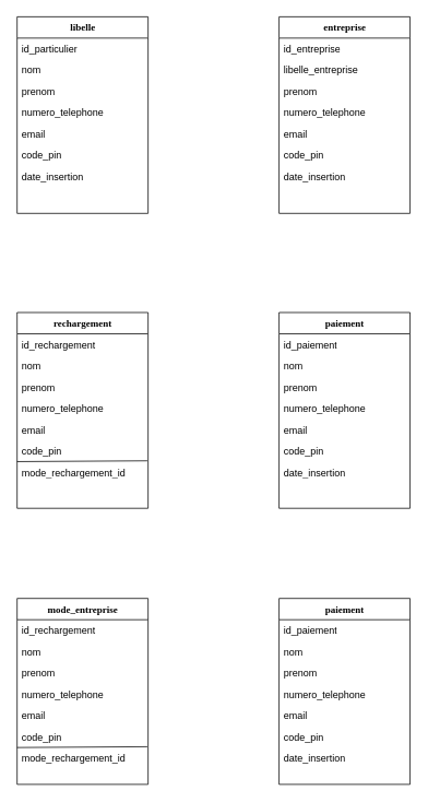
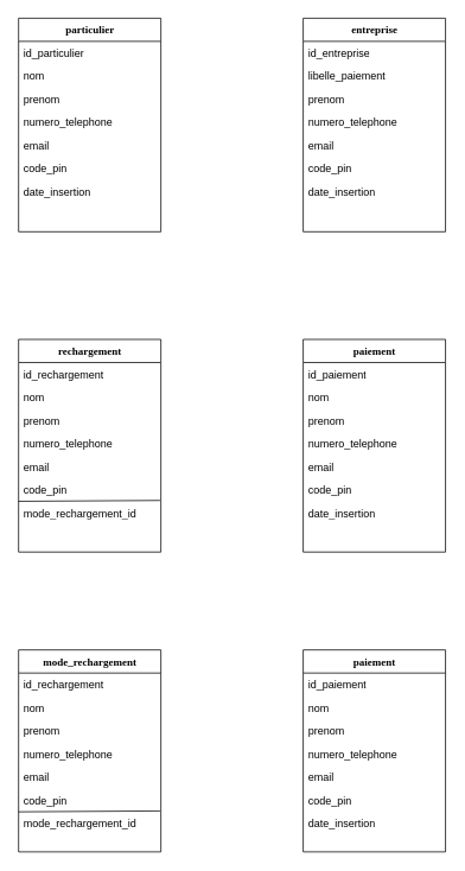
  <mxCell id="0" />
  <mxCell id="1" parent="0" />
- <mxCell id="2" value="libelle" style="swimlane;html=1;fontStyle=1;align=center;verticalAlign=top;childLayout=stackLayout;horizontal=1;startSize=26;horizontalStack=0;resizeParent=1;resizeLast=0;collapsible=1;marginBottom=0;swimlaneFillColor=#ffffff;rounded=0;shadow=0;comic=0;labelBackgroundColor=none;strokeWidth=1;fillColor=none;fontFamily=Verdana;fontSize=12" parent="1" vertex="1"><mxGeometry x="20" y="20" width="160" height="240" as="geometry" /></mxCell>
+ <mxCell id="2" value="particulier" style="swimlane;html=1;fontStyle=1;align=center;verticalAlign=top;childLayout=stackLayout;horizontal=1;startSize=26;horizontalStack=0;resizeParent=1;resizeLast=0;collapsible=1;marginBottom=0;swimlaneFillColor=#ffffff;rounded=0;shadow=0;comic=0;labelBackgroundColor=none;strokeWidth=1;fillColor=none;fontFamily=Verdana;fontSize=12" parent="1" vertex="1"><mxGeometry x="20" y="20" width="160" height="240" as="geometry" /></mxCell>
  <mxCell id="3" value="id_particulier&lt;br&gt;" style="text;html=1;strokeColor=none;fillColor=none;align=left;verticalAlign=top;spacingLeft=4;spacingRight=4;whiteSpace=wrap;overflow=hidden;rotatable=0;points=[[0,0.5],[1,0.5]];portConstraint=eastwest;" parent="2" vertex="1"><mxGeometry y="26" width="160" height="26" as="geometry" /></mxCell>
  <mxCell id="4" value="nom&lt;br&gt;" style="text;html=1;strokeColor=none;fillColor=none;align=left;verticalAlign=top;spacingLeft=4;spacingRight=4;whiteSpace=wrap;overflow=hidden;rotatable=0;points=[[0,0.5],[1,0.5]];portConstraint=eastwest;" parent="2" vertex="1"><mxGeometry y="52" width="160" height="26" as="geometry" /></mxCell>
  <mxCell id="5" value="prenom&lt;br&gt;" style="text;html=1;strokeColor=none;fillColor=none;align=left;verticalAlign=top;spacingLeft=4;spacingRight=4;whiteSpace=wrap;overflow=hidden;rotatable=0;points=[[0,0.5],[1,0.5]];portConstraint=eastwest;" parent="2" vertex="1"><mxGeometry y="78" width="160" height="26" as="geometry" /></mxCell>
  <mxCell id="6" value="numero_telephone" style="text;html=1;strokeColor=none;fillColor=none;align=left;verticalAlign=top;spacingLeft=4;spacingRight=4;whiteSpace=wrap;overflow=hidden;rotatable=0;points=[[0,0.5],[1,0.5]];portConstraint=eastwest;" parent="2" vertex="1"><mxGeometry y="104" width="160" height="26" as="geometry" /></mxCell>
  <mxCell id="7" value="email" style="text;html=1;strokeColor=none;fillColor=none;align=left;verticalAlign=top;spacingLeft=4;spacingRight=4;whiteSpace=wrap;overflow=hidden;rotatable=0;points=[[0,0.5],[1,0.5]];portConstraint=eastwest;" parent="2" vertex="1"><mxGeometry y="130" width="160" height="26" as="geometry" /></mxCell>
  <mxCell id="8" value="code_pin" style="text;html=1;strokeColor=none;fillColor=none;align=left;verticalAlign=top;spacingLeft=4;spacingRight=4;whiteSpace=wrap;overflow=hidden;rotatable=0;points=[[0,0.5],[1,0.5]];portConstraint=eastwest;" vertex="1" parent="2"><mxGeometry y="156" width="160" height="26" as="geometry" /></mxCell>
  <mxCell id="9" value="date_insertion&lt;br&gt;" style="text;html=1;strokeColor=none;fillColor=none;align=left;verticalAlign=top;spacingLeft=4;spacingRight=4;whiteSpace=wrap;overflow=hidden;rotatable=0;points=[[0,0.5],[1,0.5]];portConstraint=eastwest;" vertex="1" parent="2"><mxGeometry y="182" width="160" height="26" as="geometry" /></mxCell>
  <mxCell id="10" value="entreprise" style="swimlane;html=1;fontStyle=1;align=center;verticalAlign=top;childLayout=stackLayout;horizontal=1;startSize=26;horizontalStack=0;resizeParent=1;resizeLast=0;collapsible=1;marginBottom=0;swimlaneFillColor=#ffffff;rounded=0;shadow=0;comic=0;labelBackgroundColor=none;strokeWidth=1;fillColor=none;fontFamily=Verdana;fontSize=12" vertex="1" parent="1"><mxGeometry x="340" y="20" width="160" height="240" as="geometry" /></mxCell>
  <mxCell id="11" value="id_entreprise" style="text;html=1;strokeColor=none;fillColor=none;align=left;verticalAlign=top;spacingLeft=4;spacingRight=4;whiteSpace=wrap;overflow=hidden;rotatable=0;points=[[0,0.5],[1,0.5]];portConstraint=eastwest;" vertex="1" parent="10"><mxGeometry y="26" width="160" height="26" as="geometry" /></mxCell>
- <mxCell id="12" value="libelle_entreprise" style="text;html=1;strokeColor=none;fillColor=none;align=left;verticalAlign=top;spacingLeft=4;spacingRight=4;whiteSpace=wrap;overflow=hidden;rotatable=0;points=[[0,0.5],[1,0.5]];portConstraint=eastwest;" vertex="1" parent="10"><mxGeometry y="52" width="160" height="26" as="geometry" /></mxCell>
+ <mxCell id="12" value="libelle_paiement" style="text;html=1;strokeColor=none;fillColor=none;align=left;verticalAlign=top;spacingLeft=4;spacingRight=4;whiteSpace=wrap;overflow=hidden;rotatable=0;points=[[0,0.5],[1,0.5]];portConstraint=eastwest;" vertex="1" parent="10"><mxGeometry y="52" width="160" height="26" as="geometry" /></mxCell>
  <mxCell id="13" value="prenom&lt;br&gt;" style="text;html=1;strokeColor=none;fillColor=none;align=left;verticalAlign=top;spacingLeft=4;spacingRight=4;whiteSpace=wrap;overflow=hidden;rotatable=0;points=[[0,0.5],[1,0.5]];portConstraint=eastwest;" vertex="1" parent="10"><mxGeometry y="78" width="160" height="26" as="geometry" /></mxCell>
  <mxCell id="14" value="numero_telephone" style="text;html=1;strokeColor=none;fillColor=none;align=left;verticalAlign=top;spacingLeft=4;spacingRight=4;whiteSpace=wrap;overflow=hidden;rotatable=0;points=[[0,0.5],[1,0.5]];portConstraint=eastwest;" vertex="1" parent="10"><mxGeometry y="104" width="160" height="26" as="geometry" /></mxCell>
  <mxCell id="15" value="email" style="text;html=1;strokeColor=none;fillColor=none;align=left;verticalAlign=top;spacingLeft=4;spacingRight=4;whiteSpace=wrap;overflow=hidden;rotatable=0;points=[[0,0.5],[1,0.5]];portConstraint=eastwest;" vertex="1" parent="10"><mxGeometry y="130" width="160" height="26" as="geometry" /></mxCell>
  <mxCell id="16" value="code_pin" style="text;html=1;strokeColor=none;fillColor=none;align=left;verticalAlign=top;spacingLeft=4;spacingRight=4;whiteSpace=wrap;overflow=hidden;rotatable=0;points=[[0,0.5],[1,0.5]];portConstraint=eastwest;" vertex="1" parent="10"><mxGeometry y="156" width="160" height="26" as="geometry" /></mxCell>
  <mxCell id="17" value="date_insertion&lt;br&gt;" style="text;html=1;strokeColor=none;fillColor=none;align=left;verticalAlign=top;spacingLeft=4;spacingRight=4;whiteSpace=wrap;overflow=hidden;rotatable=0;points=[[0,0.5],[1,0.5]];portConstraint=eastwest;" vertex="1" parent="10"><mxGeometry y="182" width="160" height="26" as="geometry" /></mxCell>
  <mxCell id="18" value="rechargement" style="swimlane;html=1;fontStyle=1;align=center;verticalAlign=top;childLayout=stackLayout;horizontal=1;startSize=26;horizontalStack=0;resizeParent=1;resizeLast=0;collapsible=1;marginBottom=0;swimlaneFillColor=#ffffff;rounded=0;shadow=0;comic=0;labelBackgroundColor=none;strokeWidth=1;fillColor=none;fontFamily=Verdana;fontSize=12" vertex="1" parent="1"><mxGeometry x="20" y="381" width="160" height="239" as="geometry" /></mxCell>
  <mxCell id="19" value="id_rechargement" style="text;html=1;strokeColor=none;fillColor=none;align=left;verticalAlign=top;spacingLeft=4;spacingRight=4;whiteSpace=wrap;overflow=hidden;rotatable=0;points=[[0,0.5],[1,0.5]];portConstraint=eastwest;" vertex="1" parent="18"><mxGeometry y="26" width="160" height="26" as="geometry" /></mxCell>
  <mxCell id="20" value="nom&lt;br&gt;" style="text;html=1;strokeColor=none;fillColor=none;align=left;verticalAlign=top;spacingLeft=4;spacingRight=4;whiteSpace=wrap;overflow=hidden;rotatable=0;points=[[0,0.5],[1,0.5]];portConstraint=eastwest;" vertex="1" parent="18"><mxGeometry y="52" width="160" height="26" as="geometry" /></mxCell>
  <mxCell id="21" value="prenom&lt;br&gt;" style="text;html=1;strokeColor=none;fillColor=none;align=left;verticalAlign=top;spacingLeft=4;spacingRight=4;whiteSpace=wrap;overflow=hidden;rotatable=0;points=[[0,0.5],[1,0.5]];portConstraint=eastwest;" vertex="1" parent="18"><mxGeometry y="78" width="160" height="26" as="geometry" /></mxCell>
  <mxCell id="22" value="numero_telephone" style="text;html=1;strokeColor=none;fillColor=none;align=left;verticalAlign=top;spacingLeft=4;spacingRight=4;whiteSpace=wrap;overflow=hidden;rotatable=0;points=[[0,0.5],[1,0.5]];portConstraint=eastwest;" vertex="1" parent="18"><mxGeometry y="104" width="160" height="26" as="geometry" /></mxCell>
  <mxCell id="23" value="email" style="text;html=1;strokeColor=none;fillColor=none;align=left;verticalAlign=top;spacingLeft=4;spacingRight=4;whiteSpace=wrap;overflow=hidden;rotatable=0;points=[[0,0.5],[1,0.5]];portConstraint=eastwest;" vertex="1" parent="18"><mxGeometry y="130" width="160" height="26" as="geometry" /></mxCell>
  <mxCell id="24" value="" style="endArrow=none;html=1;rounded=0;entryX=0.994;entryY=0.962;entryDx=0;entryDy=0;entryPerimeter=0;" edge="1" parent="18" target="25"><mxGeometry width="50" height="50" relative="1" as="geometry"><mxPoint y="182" as="sourcePoint" /><mxPoint x="270" y="82" as="targetPoint" /></mxGeometry></mxCell>
  <mxCell id="25" value="code_pin" style="text;html=1;strokeColor=none;fillColor=none;align=left;verticalAlign=top;spacingLeft=4;spacingRight=4;whiteSpace=wrap;overflow=hidden;rotatable=0;points=[[0,0.5],[1,0.5]];portConstraint=eastwest;" vertex="1" parent="18"><mxGeometry y="156" width="160" height="26" as="geometry" /></mxCell>
  <mxCell id="26" value="mode_rechargement_id" style="text;html=1;strokeColor=none;fillColor=none;align=left;verticalAlign=top;spacingLeft=4;spacingRight=4;whiteSpace=wrap;overflow=hidden;rotatable=0;points=[[0,0.5],[1,0.5]];portConstraint=eastwest;" vertex="1" parent="18"><mxGeometry y="182" width="160" height="26" as="geometry" /></mxCell>
  <mxCell id="27" value="paiement" style="swimlane;html=1;fontStyle=1;align=center;verticalAlign=top;childLayout=stackLayout;horizontal=1;startSize=26;horizontalStack=0;resizeParent=1;resizeLast=0;collapsible=1;marginBottom=0;swimlaneFillColor=#ffffff;rounded=0;shadow=0;comic=0;labelBackgroundColor=none;strokeWidth=1;fillColor=none;fontFamily=Verdana;fontSize=12" vertex="1" parent="1"><mxGeometry x="340" y="381" width="160" height="239" as="geometry" /></mxCell>
  <mxCell id="28" value="id_paiement" style="text;html=1;strokeColor=none;fillColor=none;align=left;verticalAlign=top;spacingLeft=4;spacingRight=4;whiteSpace=wrap;overflow=hidden;rotatable=0;points=[[0,0.5],[1,0.5]];portConstraint=eastwest;" vertex="1" parent="27"><mxGeometry y="26" width="160" height="26" as="geometry" /></mxCell>
  <mxCell id="29" value="nom&lt;br&gt;" style="text;html=1;strokeColor=none;fillColor=none;align=left;verticalAlign=top;spacingLeft=4;spacingRight=4;whiteSpace=wrap;overflow=hidden;rotatable=0;points=[[0,0.5],[1,0.5]];portConstraint=eastwest;" vertex="1" parent="27"><mxGeometry y="52" width="160" height="26" as="geometry" /></mxCell>
  <mxCell id="30" value="prenom&lt;br&gt;" style="text;html=1;strokeColor=none;fillColor=none;align=left;verticalAlign=top;spacingLeft=4;spacingRight=4;whiteSpace=wrap;overflow=hidden;rotatable=0;points=[[0,0.5],[1,0.5]];portConstraint=eastwest;" vertex="1" parent="27"><mxGeometry y="78" width="160" height="26" as="geometry" /></mxCell>
  <mxCell id="31" value="numero_telephone" style="text;html=1;strokeColor=none;fillColor=none;align=left;verticalAlign=top;spacingLeft=4;spacingRight=4;whiteSpace=wrap;overflow=hidden;rotatable=0;points=[[0,0.5],[1,0.5]];portConstraint=eastwest;" vertex="1" parent="27"><mxGeometry y="104" width="160" height="26" as="geometry" /></mxCell>
  <mxCell id="32" value="email" style="text;html=1;strokeColor=none;fillColor=none;align=left;verticalAlign=top;spacingLeft=4;spacingRight=4;whiteSpace=wrap;overflow=hidden;rotatable=0;points=[[0,0.5],[1,0.5]];portConstraint=eastwest;" vertex="1" parent="27"><mxGeometry y="130" width="160" height="26" as="geometry" /></mxCell>
  <mxCell id="33" value="code_pin" style="text;html=1;strokeColor=none;fillColor=none;align=left;verticalAlign=top;spacingLeft=4;spacingRight=4;whiteSpace=wrap;overflow=hidden;rotatable=0;points=[[0,0.5],[1,0.5]];portConstraint=eastwest;" vertex="1" parent="27"><mxGeometry y="156" width="160" height="26" as="geometry" /></mxCell>
  <mxCell id="34" value="date_insertion&lt;br&gt;" style="text;html=1;strokeColor=none;fillColor=none;align=left;verticalAlign=top;spacingLeft=4;spacingRight=4;whiteSpace=wrap;overflow=hidden;rotatable=0;points=[[0,0.5],[1,0.5]];portConstraint=eastwest;" vertex="1" parent="27"><mxGeometry y="182" width="160" height="26" as="geometry" /></mxCell>
- <mxCell id="35" value="mode_entreprise" style="swimlane;html=1;fontStyle=1;align=center;verticalAlign=top;childLayout=stackLayout;horizontal=1;startSize=26;horizontalStack=0;resizeParent=1;resizeLast=0;collapsible=1;marginBottom=0;swimlaneFillColor=#ffffff;rounded=0;shadow=0;comic=0;labelBackgroundColor=none;strokeWidth=1;fillColor=none;fontFamily=Verdana;fontSize=12" vertex="1" parent="1"><mxGeometry x="20" y="730" width="160" height="227" as="geometry" /></mxCell>
+ <mxCell id="35" value="mode_rechargement" style="swimlane;html=1;fontStyle=1;align=center;verticalAlign=top;childLayout=stackLayout;horizontal=1;startSize=26;horizontalStack=0;resizeParent=1;resizeLast=0;collapsible=1;marginBottom=0;swimlaneFillColor=#ffffff;rounded=0;shadow=0;comic=0;labelBackgroundColor=none;strokeWidth=1;fillColor=none;fontFamily=Verdana;fontSize=12" vertex="1" parent="1"><mxGeometry x="20" y="730" width="160" height="227" as="geometry" /></mxCell>
  <mxCell id="36" value="id_rechargement" style="text;html=1;strokeColor=none;fillColor=none;align=left;verticalAlign=top;spacingLeft=4;spacingRight=4;whiteSpace=wrap;overflow=hidden;rotatable=0;points=[[0,0.5],[1,0.5]];portConstraint=eastwest;" vertex="1" parent="35"><mxGeometry y="26" width="160" height="26" as="geometry" /></mxCell>
  <mxCell id="37" value="nom&lt;br&gt;" style="text;html=1;strokeColor=none;fillColor=none;align=left;verticalAlign=top;spacingLeft=4;spacingRight=4;whiteSpace=wrap;overflow=hidden;rotatable=0;points=[[0,0.5],[1,0.5]];portConstraint=eastwest;" vertex="1" parent="35"><mxGeometry y="52" width="160" height="26" as="geometry" /></mxCell>
  <mxCell id="38" value="prenom&lt;br&gt;" style="text;html=1;strokeColor=none;fillColor=none;align=left;verticalAlign=top;spacingLeft=4;spacingRight=4;whiteSpace=wrap;overflow=hidden;rotatable=0;points=[[0,0.5],[1,0.5]];portConstraint=eastwest;" vertex="1" parent="35"><mxGeometry y="78" width="160" height="26" as="geometry" /></mxCell>
  <mxCell id="39" value="numero_telephone" style="text;html=1;strokeColor=none;fillColor=none;align=left;verticalAlign=top;spacingLeft=4;spacingRight=4;whiteSpace=wrap;overflow=hidden;rotatable=0;points=[[0,0.5],[1,0.5]];portConstraint=eastwest;" vertex="1" parent="35"><mxGeometry y="104" width="160" height="26" as="geometry" /></mxCell>
  <mxCell id="40" value="email" style="text;html=1;strokeColor=none;fillColor=none;align=left;verticalAlign=top;spacingLeft=4;spacingRight=4;whiteSpace=wrap;overflow=hidden;rotatable=0;points=[[0,0.5],[1,0.5]];portConstraint=eastwest;" vertex="1" parent="35"><mxGeometry y="130" width="160" height="26" as="geometry" /></mxCell>
  <mxCell id="41" value="" style="endArrow=none;html=1;rounded=0;entryX=0.994;entryY=0.962;entryDx=0;entryDy=0;entryPerimeter=0;" edge="1" parent="35" target="42"><mxGeometry width="50" height="50" relative="1" as="geometry"><mxPoint y="182" as="sourcePoint" /><mxPoint x="270" y="82" as="targetPoint" /></mxGeometry></mxCell>
  <mxCell id="42" value="code_pin" style="text;html=1;strokeColor=none;fillColor=none;align=left;verticalAlign=top;spacingLeft=4;spacingRight=4;whiteSpace=wrap;overflow=hidden;rotatable=0;points=[[0,0.5],[1,0.5]];portConstraint=eastwest;" vertex="1" parent="35"><mxGeometry y="156" width="160" height="26" as="geometry" /></mxCell>
  <mxCell id="43" value="mode_rechargement_id" style="text;html=1;strokeColor=none;fillColor=none;align=left;verticalAlign=top;spacingLeft=4;spacingRight=4;whiteSpace=wrap;overflow=hidden;rotatable=0;points=[[0,0.5],[1,0.5]];portConstraint=eastwest;" vertex="1" parent="35"><mxGeometry y="182" width="160" height="26" as="geometry" /></mxCell>
  <mxCell id="44" value="paiement" style="swimlane;html=1;fontStyle=1;align=center;verticalAlign=top;childLayout=stackLayout;horizontal=1;startSize=26;horizontalStack=0;resizeParent=1;resizeLast=0;collapsible=1;marginBottom=0;swimlaneFillColor=#ffffff;rounded=0;shadow=0;comic=0;labelBackgroundColor=none;strokeWidth=1;fillColor=none;fontFamily=Verdana;fontSize=12" vertex="1" parent="1"><mxGeometry x="340" y="730" width="160" height="227" as="geometry" /></mxCell>
  <mxCell id="45" value="id_paiement" style="text;html=1;strokeColor=none;fillColor=none;align=left;verticalAlign=top;spacingLeft=4;spacingRight=4;whiteSpace=wrap;overflow=hidden;rotatable=0;points=[[0,0.5],[1,0.5]];portConstraint=eastwest;" vertex="1" parent="44"><mxGeometry y="26" width="160" height="26" as="geometry" /></mxCell>
  <mxCell id="46" value="nom&lt;br&gt;" style="text;html=1;strokeColor=none;fillColor=none;align=left;verticalAlign=top;spacingLeft=4;spacingRight=4;whiteSpace=wrap;overflow=hidden;rotatable=0;points=[[0,0.5],[1,0.5]];portConstraint=eastwest;" vertex="1" parent="44"><mxGeometry y="52" width="160" height="26" as="geometry" /></mxCell>
  <mxCell id="47" value="prenom&lt;br&gt;" style="text;html=1;strokeColor=none;fillColor=none;align=left;verticalAlign=top;spacingLeft=4;spacingRight=4;whiteSpace=wrap;overflow=hidden;rotatable=0;points=[[0,0.5],[1,0.5]];portConstraint=eastwest;" vertex="1" parent="44"><mxGeometry y="78" width="160" height="26" as="geometry" /></mxCell>
  <mxCell id="48" value="numero_telephone" style="text;html=1;strokeColor=none;fillColor=none;align=left;verticalAlign=top;spacingLeft=4;spacingRight=4;whiteSpace=wrap;overflow=hidden;rotatable=0;points=[[0,0.5],[1,0.5]];portConstraint=eastwest;" vertex="1" parent="44"><mxGeometry y="104" width="160" height="26" as="geometry" /></mxCell>
  <mxCell id="49" value="email" style="text;html=1;strokeColor=none;fillColor=none;align=left;verticalAlign=top;spacingLeft=4;spacingRight=4;whiteSpace=wrap;overflow=hidden;rotatable=0;points=[[0,0.5],[1,0.5]];portConstraint=eastwest;" vertex="1" parent="44"><mxGeometry y="130" width="160" height="26" as="geometry" /></mxCell>
  <mxCell id="50" value="code_pin" style="text;html=1;strokeColor=none;fillColor=none;align=left;verticalAlign=top;spacingLeft=4;spacingRight=4;whiteSpace=wrap;overflow=hidden;rotatable=0;points=[[0,0.5],[1,0.5]];portConstraint=eastwest;" vertex="1" parent="44"><mxGeometry y="156" width="160" height="26" as="geometry" /></mxCell>
  <mxCell id="51" value="date_insertion&lt;br&gt;" style="text;html=1;strokeColor=none;fillColor=none;align=left;verticalAlign=top;spacingLeft=4;spacingRight=4;whiteSpace=wrap;overflow=hidden;rotatable=0;points=[[0,0.5],[1,0.5]];portConstraint=eastwest;" vertex="1" parent="44"><mxGeometry y="182" width="160" height="26" as="geometry" /></mxCell>
